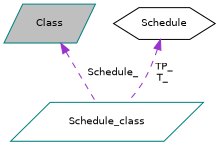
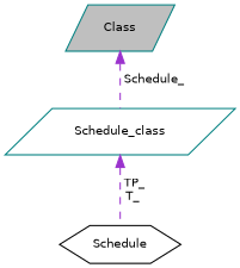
  digraph {
    node [color=teal fillcolor=white fontname=Helvetica fontsize=10 shape=parallelogram style=filled]
    edge [color=darkorchid3 dir=back fontname=Helvetica fontsize=10 labelfontname=Helvetica labelfontsize=10 style=dashed]
    n1 [fillcolor=grey75 fontcolor=black height=0.2 label=Class width=0.4]
    n2 [height=0.2 label=Schedule_class width=0.4]
    n3 [color=black height=0.2 label=Schedule shape=hexagon width=0.4]
    n1 -> n2 [label=" Schedule_"]
-   n3 -> n2 [label=" TP_\nT_"]
+   n2 -> n3 [label=" TP_\nT_"]
  }
